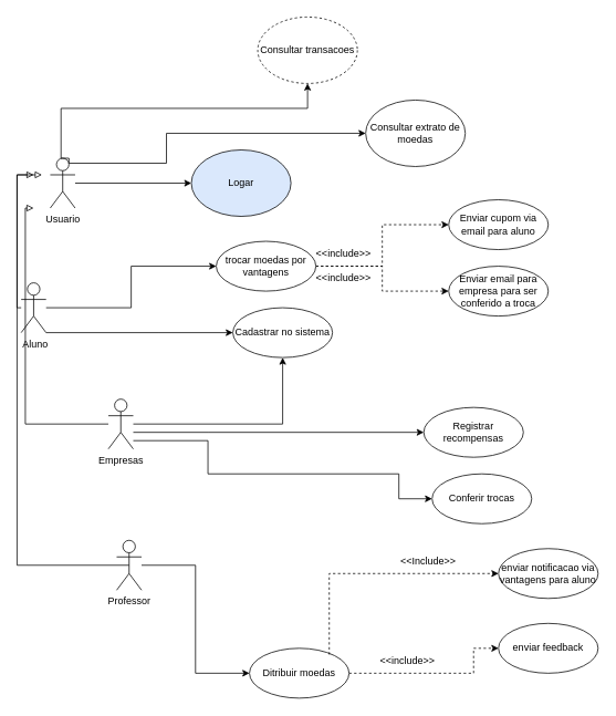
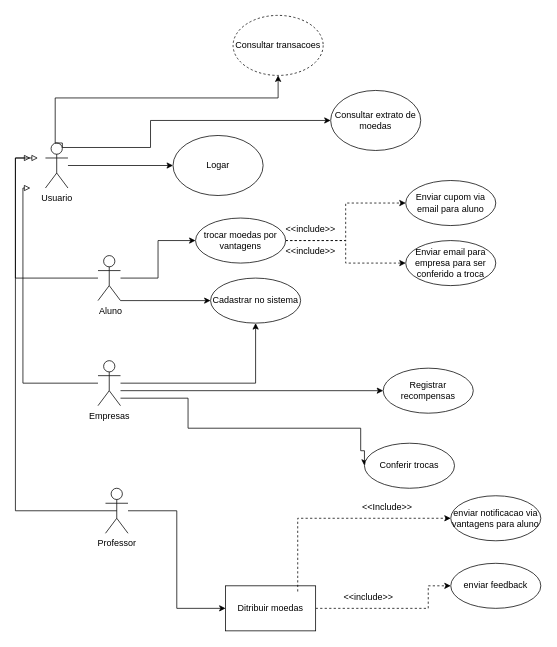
  <mxCell id="0" />
  <mxCell id="1" parent="0" />
  <mxCell id="2" style="edgeStyle=orthogonalEdgeStyle;rounded=0;orthogonalLoop=1;jettySize=auto;html=1;entryX=0;entryY=0.5;entryDx=0;entryDy=0;" edge="1" parent="1" source="3" target="7"><mxGeometry relative="1" as="geometry" /></mxCell>
  <mxCell id="3" value="Usuario" style="shape=umlActor;verticalLabelPosition=bottom;verticalAlign=top;html=1;outlineConnect=0;" vertex="1" parent="1"><mxGeometry x="60" y="190" width="30" height="60" as="geometry" /></mxCell>
  <mxCell id="4" style="edgeStyle=orthogonalEdgeStyle;rounded=0;orthogonalLoop=1;jettySize=auto;html=1;endArrow=block;endFill=0;" edge="1" parent="1" source="6"><mxGeometry relative="1" as="geometry"><mxPoint x="50" y="210" as="targetPoint" /><Array as="points"><mxPoint x="20" y="370" /><mxPoint x="20" y="210" /></Array></mxGeometry></mxCell>
  <mxCell id="5" style="edgeStyle=orthogonalEdgeStyle;rounded=0;orthogonalLoop=1;jettySize=auto;html=1;endArrow=classic;endFill=1;entryX=0;entryY=0.5;entryDx=0;entryDy=0;" edge="1" parent="1" source="6" target="10"><mxGeometry relative="1" as="geometry"><mxPoint x="270" y="370" as="targetPoint" /></mxGeometry></mxCell>
- <mxCell id="6" value="&amp;nbsp;Aluno" style="shape=umlActor;verticalLabelPosition=bottom;verticalAlign=top;html=1;outlineConnect=0;" vertex="1" parent="1"><mxGeometry x="25" y="340" width="30" height="60" as="geometry" /></mxCell>
- <mxCell id="7" value="Logar" style="ellipse;whiteSpace=wrap;html=1;fillColor=#dae8fc;" vertex="1" parent="1"><mxGeometry x="230" y="180" width="120" height="80" as="geometry" /></mxCell>
+ <mxCell id="6" value="&amp;nbsp;Aluno" style="shape=umlActor;verticalLabelPosition=bottom;verticalAlign=top;html=1;outlineConnect=0;" vertex="1" parent="1"><mxGeometry x="130" y="340" width="30" height="60" as="geometry" /></mxCell>
+ <mxCell id="7" value="Logar" style="ellipse;whiteSpace=wrap;html=1;" vertex="1" parent="1"><mxGeometry x="230" y="180" width="120" height="80" as="geometry" /></mxCell>
  <mxCell id="8" value="" style="edgeStyle=orthogonalEdgeStyle;rounded=0;orthogonalLoop=1;jettySize=auto;html=1;endArrow=classic;endFill=1;dashed=1;" edge="1" parent="1" source="10" target="32"><mxGeometry relative="1" as="geometry"><Array as="points"><mxPoint x="460" y="320" /><mxPoint x="460" y="270" /></Array></mxGeometry></mxCell>
  <mxCell id="9" value="" style="edgeStyle=orthogonalEdgeStyle;rounded=0;orthogonalLoop=1;jettySize=auto;html=1;endArrow=classic;endFill=1;dashed=1;" edge="1" parent="1" source="10" target="33"><mxGeometry relative="1" as="geometry" /></mxCell>
  <mxCell id="10" value="trocar moedas por vantagens" style="ellipse;whiteSpace=wrap;html=1;" vertex="1" parent="1"><mxGeometry x="260" y="290" width="120" height="60" as="geometry" /></mxCell>
  <mxCell id="11" style="edgeStyle=orthogonalEdgeStyle;rounded=0;orthogonalLoop=1;jettySize=auto;html=1;endArrow=block;endFill=0;exitX=0.5;exitY=0.5;exitDx=0;exitDy=0;exitPerimeter=0;" edge="1" parent="1" source="13"><mxGeometry relative="1" as="geometry"><mxPoint x="40" y="210" as="targetPoint" /><Array as="points"><mxPoint x="20" y="680" /><mxPoint x="20" y="210" /></Array></mxGeometry></mxCell>
  <mxCell id="12" style="edgeStyle=orthogonalEdgeStyle;rounded=0;orthogonalLoop=1;jettySize=auto;html=1;endArrow=classic;endFill=1;entryX=0;entryY=0.5;entryDx=0;entryDy=0;" edge="1" parent="1" source="13" target="15"><mxGeometry relative="1" as="geometry"><mxPoint x="300" y="580" as="targetPoint" /></mxGeometry></mxCell>
  <mxCell id="13" value="Professor" style="shape=umlActor;verticalLabelPosition=bottom;verticalAlign=top;html=1;outlineConnect=0;" vertex="1" parent="1"><mxGeometry x="140" y="650" width="30" height="60" as="geometry" /></mxCell>
  <mxCell id="14" style="edgeStyle=orthogonalEdgeStyle;rounded=0;orthogonalLoop=1;jettySize=auto;html=1;endArrow=classic;endFill=1;dashed=1;entryX=0;entryY=0.5;entryDx=0;entryDy=0;" edge="1" parent="1" source="15" target="16"><mxGeometry relative="1" as="geometry"><mxPoint x="520" y="710" as="targetPoint" /><Array as="points"><mxPoint x="570" y="810" /><mxPoint x="570" y="780" /></Array></mxGeometry></mxCell>
- <mxCell id="15" value="Ditribuir moedas" style="ellipse;whiteSpace=wrap;html=1;" vertex="1" parent="1"><mxGeometry x="300" y="780" width="120" height="60" as="geometry" /></mxCell>
+ <mxCell id="15" value="Ditribuir moedas" style="whiteSpace=wrap;html=1;rounded=0;" vertex="1" parent="1"><mxGeometry x="300" y="780" width="120" height="60" as="geometry" /></mxCell>
  <mxCell id="16" value="enviar feedback" style="ellipse;whiteSpace=wrap;html=1;" vertex="1" parent="1"><mxGeometry x="600" y="750" width="120" height="60" as="geometry" /></mxCell>
  <mxCell id="17" value="&amp;lt;&amp;lt;include&amp;gt;&amp;gt;" style="text;html=1;align=center;verticalAlign=middle;resizable=0;points=[];autosize=1;strokeColor=none;fillColor=none;" vertex="1" parent="1"><mxGeometry x="445" y="780" width="90" height="30" as="geometry" /></mxCell>
  <mxCell id="18" value="enviar notificacao via vantagens para aluno" style="ellipse;whiteSpace=wrap;html=1;" vertex="1" parent="1"><mxGeometry x="600" y="660" width="120" height="60" as="geometry" /></mxCell>
  <mxCell id="19" style="edgeStyle=orthogonalEdgeStyle;rounded=0;orthogonalLoop=1;jettySize=auto;html=1;entryX=0;entryY=0.5;entryDx=0;entryDy=0;exitX=0.75;exitY=0.1;exitDx=0;exitDy=0;exitPerimeter=0;" edge="1" parent="1" target="20" source="3"><mxGeometry relative="1" as="geometry"><mxPoint x="80" y="120" as="sourcePoint" /><Array as="points"><mxPoint x="200" y="196" /><mxPoint x="200" y="160" /></Array></mxGeometry></mxCell>
  <mxCell id="20" value="Consultar extrato de moedas" style="ellipse;whiteSpace=wrap;html=1;" vertex="1" parent="1"><mxGeometry x="440" y="120" width="120" height="80" as="geometry" /></mxCell>
  <mxCell id="21" style="edgeStyle=orthogonalEdgeStyle;rounded=0;orthogonalLoop=1;jettySize=auto;html=1;entryX=0.5;entryY=1;entryDx=0;entryDy=0;exitX=0.75;exitY=0.1;exitDx=0;exitDy=0;exitPerimeter=0;" edge="1" parent="1" source="3" target="22"><mxGeometry relative="1" as="geometry"><mxPoint x="82.5" y="206" as="sourcePoint" /><mxPoint x="450" y="170" as="targetPoint" /><Array as="points"><mxPoint x="82" y="190" /><mxPoint x="73" y="190" /><mxPoint x="73" y="130" /><mxPoint x="370" y="130" /></Array></mxGeometry></mxCell>
  <mxCell id="22" value="Consultar transacoes" style="ellipse;whiteSpace=wrap;html=1;dashed=1;" vertex="1" parent="1"><mxGeometry x="310" y="20" width="120" height="80" as="geometry" /></mxCell>
  <mxCell id="23" value="&amp;lt;&amp;lt;Include&amp;gt;&amp;gt;" style="text;html=1;align=center;verticalAlign=middle;resizable=0;points=[];autosize=1;strokeColor=none;fillColor=none;" vertex="1" parent="1"><mxGeometry x="470" y="660" width="90" height="30" as="geometry" /></mxCell>
  <mxCell id="24" value="" style="edgeStyle=orthogonalEdgeStyle;rounded=0;orthogonalLoop=1;jettySize=auto;html=1;dashed=1;endArrow=classic;endFill=1;exitX=0.801;exitY=0.126;exitDx=0;exitDy=0;exitPerimeter=0;entryX=0;entryY=0.5;entryDx=0;entryDy=0;" edge="1" parent="1" source="15" target="18"><mxGeometry relative="1" as="geometry"><mxPoint x="396.12" y="787.56" as="sourcePoint" /><mxPoint x="580" y="690" as="targetPoint" /><Array as="points"><mxPoint x="396" y="690" /></Array></mxGeometry></mxCell>
  <mxCell id="25" value="Cadastrar no sistema" style="ellipse;whiteSpace=wrap;html=1;" vertex="1" parent="1"><mxGeometry x="280" y="370" width="120" height="60" as="geometry" /></mxCell>
  <mxCell id="26" style="edgeStyle=orthogonalEdgeStyle;rounded=0;orthogonalLoop=1;jettySize=auto;html=1;endArrow=classic;endFill=1;entryX=0;entryY=0.5;entryDx=0;entryDy=0;exitX=1;exitY=1;exitDx=0;exitDy=0;exitPerimeter=0;" edge="1" parent="1" source="6" target="25"><mxGeometry relative="1" as="geometry"><mxPoint x="270" y="330" as="targetPoint" /><mxPoint x="170" y="380" as="sourcePoint" /><Array as="points"><mxPoint x="190" y="400" /><mxPoint x="190" y="400" /></Array></mxGeometry></mxCell>
  <mxCell id="27" style="edgeStyle=orthogonalEdgeStyle;rounded=0;orthogonalLoop=1;jettySize=auto;html=1;endArrow=block;endFill=0;" edge="1" parent="1" source="30"><mxGeometry relative="1" as="geometry"><mxPoint x="40" y="250" as="targetPoint" /><Array as="points"><mxPoint x="30" y="510" /><mxPoint x="30" y="250" /></Array></mxGeometry></mxCell>
  <mxCell id="28" style="edgeStyle=orthogonalEdgeStyle;rounded=0;orthogonalLoop=1;jettySize=auto;html=1;entryX=0.5;entryY=1;entryDx=0;entryDy=0;endArrow=classic;endFill=1;" edge="1" parent="1" source="30" target="25"><mxGeometry relative="1" as="geometry" /></mxCell>
  <mxCell id="29" style="edgeStyle=orthogonalEdgeStyle;rounded=0;orthogonalLoop=1;jettySize=auto;html=1;endArrow=classic;endFill=1;" edge="1" parent="1" source="30"><mxGeometry relative="1" as="geometry"><mxPoint x="510" y="520" as="targetPoint" /><Array as="points"><mxPoint x="250" y="520" /><mxPoint x="250" y="520" /></Array></mxGeometry></mxCell>
  <mxCell id="30" value="Empresas" style="shape=umlActor;verticalLabelPosition=bottom;verticalAlign=top;html=1;outlineConnect=0;" vertex="1" parent="1"><mxGeometry x="130" y="480" width="30" height="60" as="geometry" /></mxCell>
  <mxCell id="31" value="Registrar recompensas" style="ellipse;whiteSpace=wrap;html=1;" vertex="1" parent="1"><mxGeometry x="510" y="490" width="120" height="60" as="geometry" /></mxCell>
  <mxCell id="32" value="Enviar cupom via email para aluno" style="ellipse;whiteSpace=wrap;html=1;" vertex="1" parent="1"><mxGeometry x="540" y="240" width="120" height="60" as="geometry" /></mxCell>
  <mxCell id="33" value="Enviar email para empresa para ser conferido a troca" style="ellipse;whiteSpace=wrap;html=1;" vertex="1" parent="1"><mxGeometry x="540" y="320" width="120" height="60" as="geometry" /></mxCell>
  <mxCell id="34" value="&amp;lt;&amp;lt;include&amp;gt;&amp;gt;" style="text;html=1;align=center;verticalAlign=middle;resizable=0;points=[];autosize=1;strokeColor=none;fillColor=none;" vertex="1" parent="1"><mxGeometry x="368" y="290" width="90" height="30" as="geometry" /></mxCell>
  <mxCell id="35" value="&amp;lt;&amp;lt;include&amp;gt;&amp;gt;" style="text;html=1;align=center;verticalAlign=middle;resizable=0;points=[];autosize=1;strokeColor=none;fillColor=none;" vertex="1" parent="1"><mxGeometry x="368" y="320" width="90" height="30" as="geometry" /></mxCell>
  <mxCell id="36" style="edgeStyle=orthogonalEdgeStyle;rounded=0;orthogonalLoop=1;jettySize=auto;html=1;endArrow=classic;endFill=1;entryX=0;entryY=0.5;entryDx=0;entryDy=0;" edge="1" parent="1" target="37"><mxGeometry relative="1" as="geometry"><mxPoint x="520" y="600" as="targetPoint" /><mxPoint x="160" y="530" as="sourcePoint" /><Array as="points"><mxPoint x="250" y="530" /><mxPoint x="250" y="570" /><mxPoint x="480" y="570" /><mxPoint x="480" y="600" /></Array></mxGeometry></mxCell>
- <mxCell id="37" value="Conferir trocas" style="ellipse;whiteSpace=wrap;html=1;" vertex="1" parent="1"><mxGeometry x="520" y="570" width="120" height="60" as="geometry" /></mxCell>
+ <mxCell id="37" value="Conferir trocas" style="ellipse;whiteSpace=wrap;html=1;" vertex="1" parent="1"><mxGeometry x="485" y="590" width="120" height="60" as="geometry" /></mxCell>
